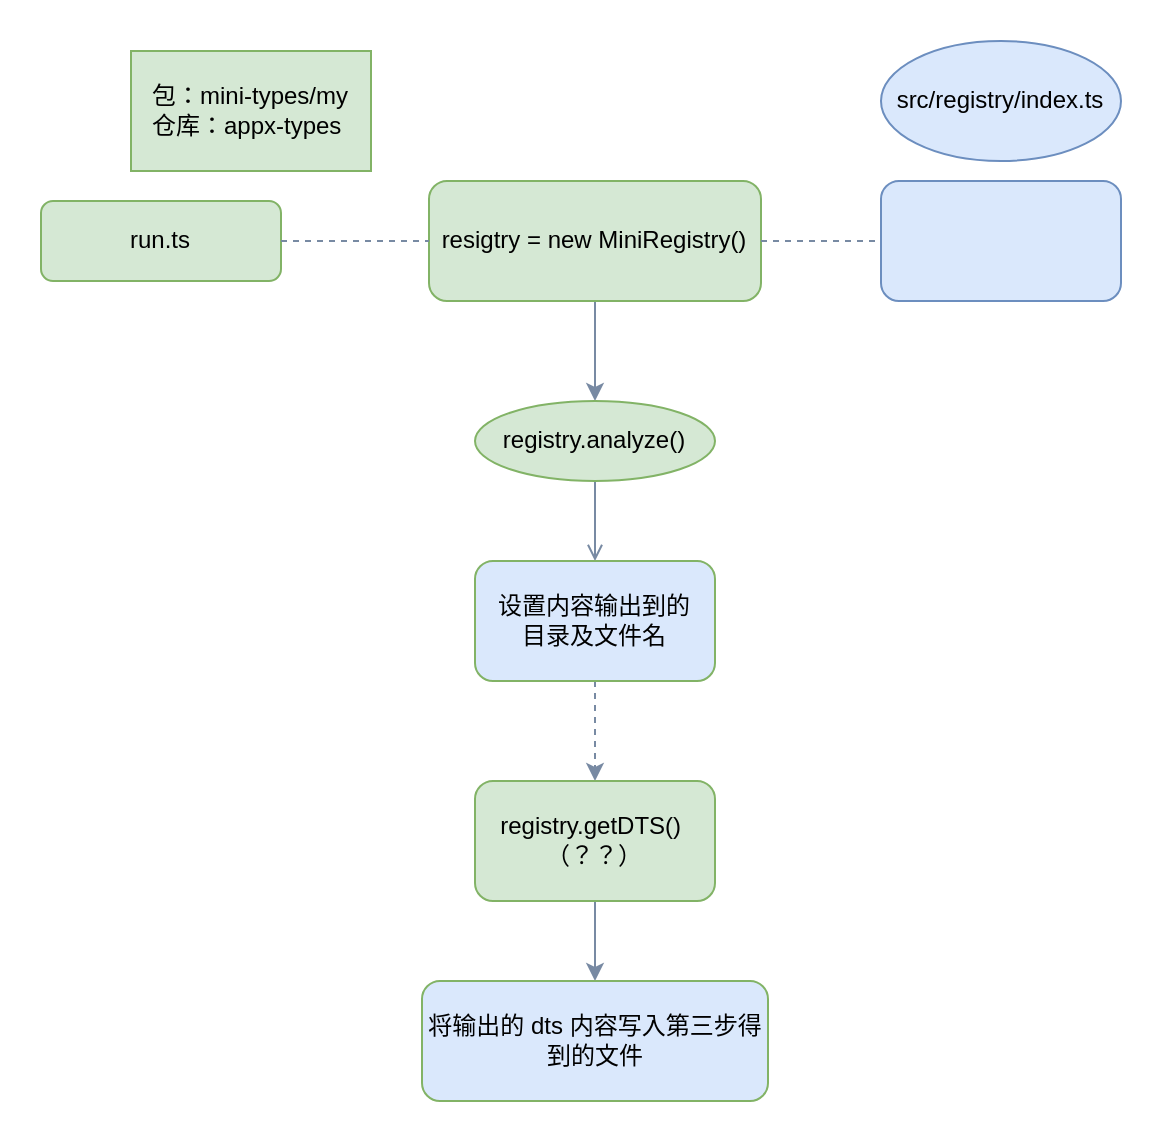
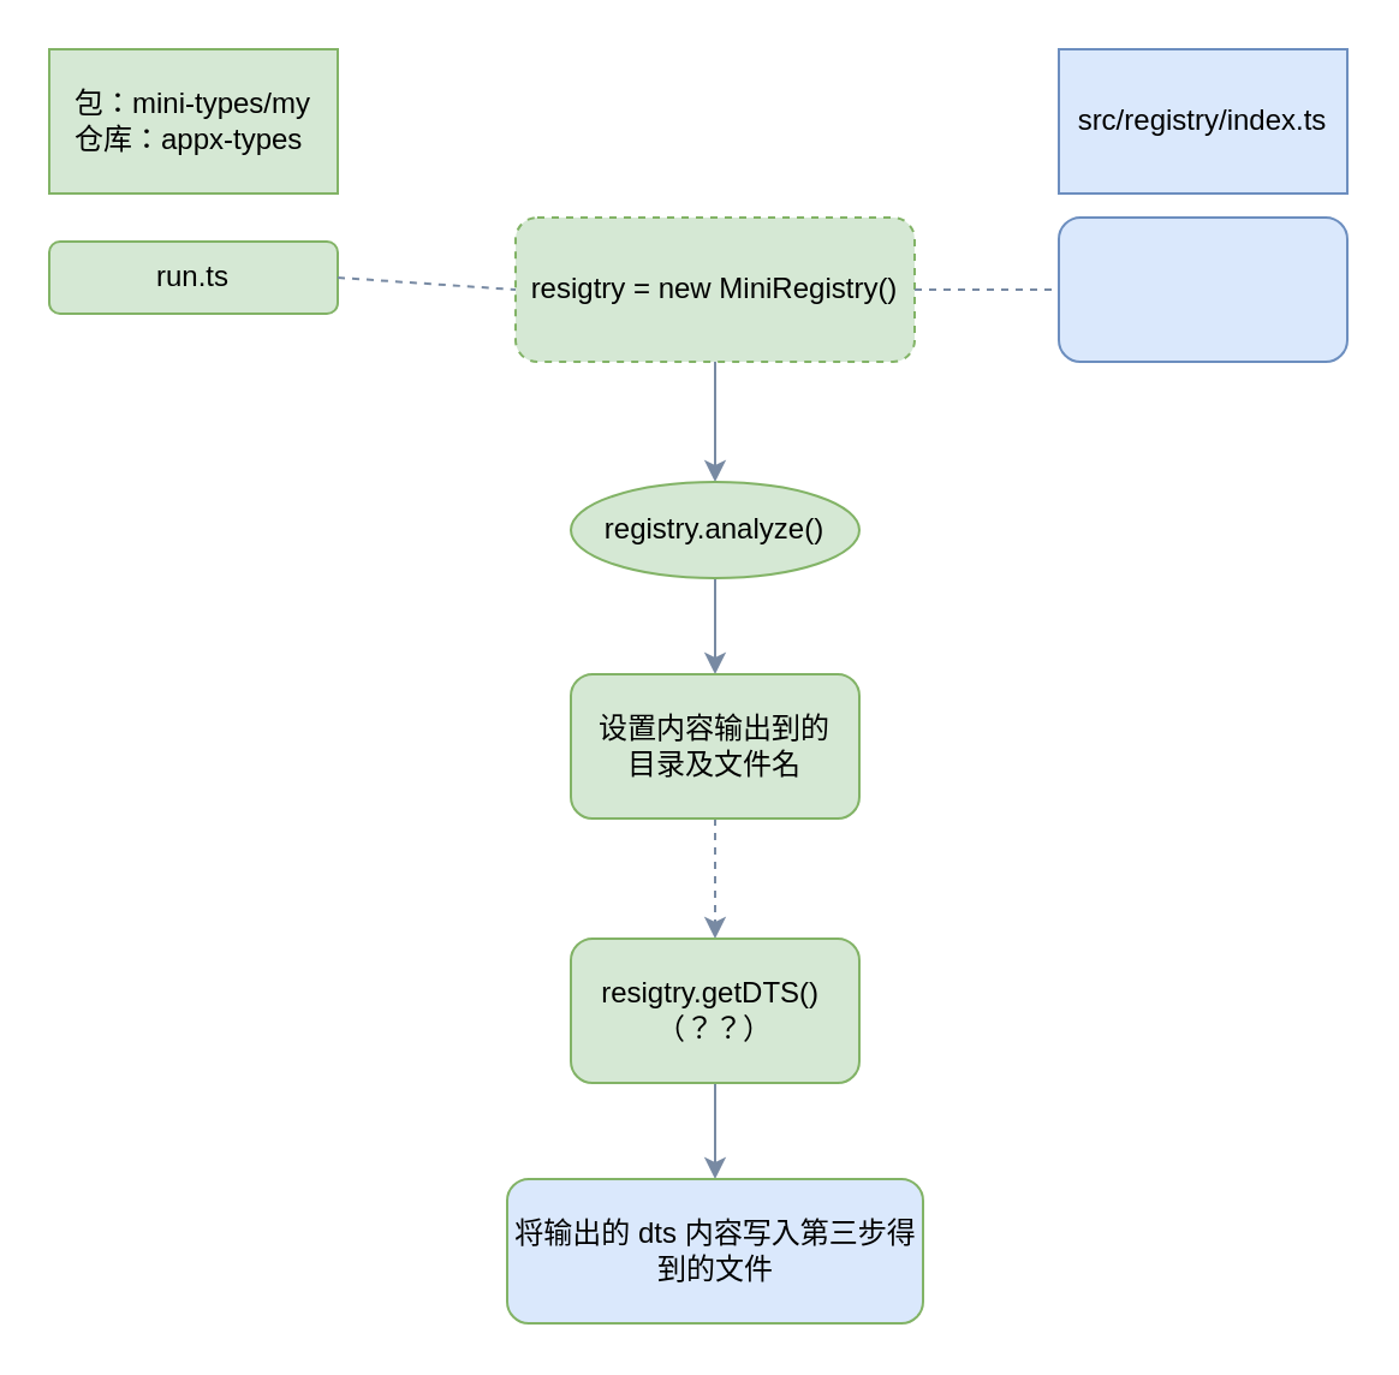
  <mxCell id="0" />
  <mxCell id="1" parent="0" />
- <mxCell id="2" value="run.ts" style="rounded=1;whiteSpace=wrap;html=1;fontSize=12;glass=0;strokeWidth=1;shadow=0;fillColor=#d5e8d4;strokeColor=#82b366;" parent="1" vertex="1"><mxGeometry x="20" y="100" width="120" height="40" as="geometry" /></mxCell>
+ <mxCell id="2" value="run.ts" style="rounded=1;whiteSpace=wrap;html=1;fontSize=12;glass=0;strokeWidth=1;shadow=0;fillColor=#d5e8d4;strokeColor=#82b366;" parent="1" vertex="1"><mxGeometry x="20" y="100" width="120" height="30" as="geometry" /></mxCell>
  <mxCell id="3" value="" style="edgeStyle=orthogonalEdgeStyle;curved=0;rounded=1;sketch=0;orthogonalLoop=1;jettySize=auto;html=1;fontColor=#46495D;strokeColor=#788AA3;fillColor=#B2C9AB;" edge="1" parent="1" source="4" target="8"><mxGeometry relative="1" as="geometry" /></mxCell>
- <mxCell id="4" value="resigtry = new MiniRegistry()" style="rounded=1;whiteSpace=wrap;html=1;fillColor=#d5e8d4;strokeColor=#82b366;align=center;" vertex="1" parent="1"><mxGeometry x="214" y="90" width="166" height="60" as="geometry" /></mxCell>
- <mxCell id="5" value="&lt;span&gt;包：mini-types/my&lt;br&gt;&lt;div style=&quot;text-align: left&quot;&gt;&lt;span&gt;仓库：appx-types&lt;/span&gt;&lt;/div&gt;&lt;/span&gt;" style="rounded=0;whiteSpace=wrap;html=1;sketch=0;strokeColor=#82b366;fillColor=#d5e8d4;" vertex="1" parent="1"><mxGeometry x="65" y="25" width="120" height="60" as="geometry" /></mxCell>
+ <mxCell id="4" value="resigtry = new MiniRegistry()" style="rounded=1;whiteSpace=wrap;html=1;fillColor=#d5e8d4;strokeColor=#82b366;align=center;dashed=1;" vertex="1" parent="1"><mxGeometry x="214" y="90" width="166" height="60" as="geometry" /></mxCell>
+ <mxCell id="5" value="&lt;span&gt;包：mini-types/my&lt;br&gt;&lt;div style=&quot;text-align: left&quot;&gt;&lt;span&gt;仓库：appx-types&lt;/span&gt;&lt;/div&gt;&lt;/span&gt;" style="rounded=0;whiteSpace=wrap;html=1;sketch=0;strokeColor=#82b366;fillColor=#d5e8d4;" vertex="1" parent="1"><mxGeometry x="20" width="120" height="60" as="geometry" y="20" /></mxCell>
  <mxCell id="6" value="" style="endArrow=none;dashed=1;html=1;rounded=1;sketch=0;fontColor=#46495D;strokeColor=#788AA3;fillColor=#B2C9AB;curved=0;exitX=1;exitY=0.5;exitDx=0;exitDy=0;entryX=0;entryY=0.5;entryDx=0;entryDy=0;" edge="1" parent="1" source="2" target="4"><mxGeometry width="50" height="50" relative="1" as="geometry"><mxPoint x="250" y="310" as="sourcePoint" /><mxPoint x="300" y="260" as="targetPoint" /></mxGeometry></mxCell>
- <mxCell id="7" value="" style="edgeStyle=orthogonalEdgeStyle;curved=0;rounded=1;sketch=0;orthogonalLoop=1;jettySize=auto;html=1;fontColor=#46495D;strokeColor=#788AA3;fillColor=#B2C9AB;endArrow=open;" edge="1" parent="1" source="8" target="10"><mxGeometry relative="1" as="geometry" /></mxCell>
+ <mxCell id="7" value="" style="edgeStyle=orthogonalEdgeStyle;curved=0;rounded=1;sketch=0;orthogonalLoop=1;jettySize=auto;html=1;fontColor=#46495D;strokeColor=#788AA3;fillColor=#B2C9AB;" edge="1" parent="1" source="8" target="10"><mxGeometry relative="1" as="geometry" /></mxCell>
  <mxCell id="8" value="registry.analyze()" style="ellipse;whiteSpace=wrap;html=1;align=center;strokeColor=#82b366;fillColor=#d5e8d4;" vertex="1" parent="1"><mxGeometry x="237" y="200" width="120" height="40" as="geometry" /></mxCell>
  <mxCell id="9" value="" style="edgeStyle=orthogonalEdgeStyle;curved=0;rounded=1;sketch=0;orthogonalLoop=1;jettySize=auto;html=1;fontColor=#46495D;strokeColor=#788AA3;fillColor=#B2C9AB;dashed=1;" edge="1" parent="1" source="10" target="12"><mxGeometry relative="1" as="geometry" /></mxCell>
- <mxCell id="10" value="设置内容输出到的&lt;br&gt;目录及文件名" style="whiteSpace=wrap;html=1;rounded=1;align=center;strokeColor=#82b366;fillColor=#dae8fc;" vertex="1" parent="1"><mxGeometry x="237" y="280" width="120" height="60" as="geometry" /></mxCell>
+ <mxCell id="10" value="设置内容输出到的&lt;br&gt;目录及文件名" style="whiteSpace=wrap;html=1;rounded=1;align=center;strokeColor=#82b366;fillColor=#d5e8d4;" vertex="1" parent="1"><mxGeometry x="237" y="280" width="120" height="60" as="geometry" /></mxCell>
  <mxCell id="11" value="" style="edgeStyle=orthogonalEdgeStyle;curved=0;rounded=1;sketch=0;orthogonalLoop=1;jettySize=auto;html=1;fontColor=#46495D;strokeColor=#788AA3;fillColor=#B2C9AB;" edge="1" parent="1" source="12" target="13"><mxGeometry relative="1" as="geometry" /></mxCell>
- <mxCell id="12" value="registry.getDTS()&amp;nbsp;&lt;br&gt;（？？）" style="whiteSpace=wrap;html=1;rounded=1;align=center;strokeColor=#82b366;fillColor=#d5e8d4;" vertex="1" parent="1"><mxGeometry x="237" y="390" width="120" height="60" as="geometry" /></mxCell>
+ <mxCell id="12" value="resigtry.getDTS()&amp;nbsp;&lt;br&gt;（？？）" style="whiteSpace=wrap;html=1;rounded=1;align=center;strokeColor=#82b366;fillColor=#d5e8d4;" vertex="1" parent="1"><mxGeometry x="237" y="390" width="120" height="60" as="geometry" /></mxCell>
  <mxCell id="13" value="将输出的 dts 内容写入第三步得到的文件" style="whiteSpace=wrap;html=1;rounded=1;align=center;strokeColor=#82b366;fillColor=#dae8fc;" vertex="1" parent="1"><mxGeometry x="210.5" y="490" width="173" height="60" as="geometry" /></mxCell>
  <mxCell id="14" value="" style="endArrow=none;dashed=1;html=1;rounded=1;sketch=0;fontColor=#46495D;strokeColor=#788AA3;fillColor=#B2C9AB;curved=0;exitX=1;exitY=0.5;exitDx=0;exitDy=0;" edge="1" parent="1" source="4"><mxGeometry width="50" height="50" relative="1" as="geometry"><mxPoint x="390" y="310" as="sourcePoint" /><mxPoint x="440" y="120" as="targetPoint" /></mxGeometry></mxCell>
  <mxCell id="15" value="" style="rounded=1;whiteSpace=wrap;html=1;sketch=0;strokeColor=#6c8ebf;fillColor=#dae8fc;align=center;" vertex="1" parent="1"><mxGeometry x="440" y="90" width="120" height="60" as="geometry" /></mxCell>
- <mxCell id="16" value="src/registry/index.ts" style="ellipse;whiteSpace=wrap;html=1;sketch=0;strokeColor=#6c8ebf;fillColor=#dae8fc;align=center;" vertex="1" parent="1"><mxGeometry x="440" width="120" height="60" as="geometry" y="20" /></mxCell>
+ <mxCell id="16" value="src/registry/index.ts" style="rounded=0;whiteSpace=wrap;html=1;sketch=0;strokeColor=#6c8ebf;fillColor=#dae8fc;align=center;" vertex="1" parent="1"><mxGeometry x="440" width="120" height="60" as="geometry" y="20" /></mxCell>
